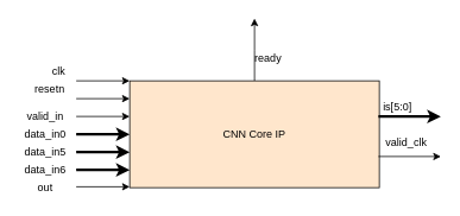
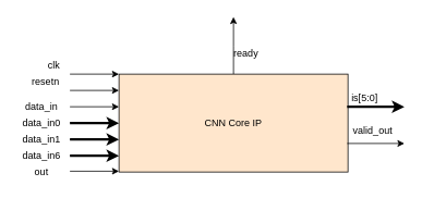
  <mxCell id="0" />
  <mxCell id="1" parent="0" />
  <mxCell id="2" style="edgeStyle=orthogonalEdgeStyle;rounded=0;orthogonalLoop=1;jettySize=auto;html=1;exitX=0.5;exitY=0;exitDx=0;exitDy=0;strokeWidth=1;" edge="1" parent="1" source="3"><mxGeometry relative="1" as="geometry"><mxPoint x="285" y="20" as="targetPoint" /></mxGeometry></mxCell>
  <mxCell id="3" value="CNN Core IP" style="rounded=0;whiteSpace=wrap;html=1;fillColor=#ffe6cc;" vertex="1" parent="1"><mxGeometry x="145" y="90" width="280" height="120" as="geometry" /></mxCell>
  <mxCell id="4" value="" style="endArrow=classic;html=1;rounded=0;strokeWidth=3;" edge="1" parent="1"><mxGeometry width="50" height="50" relative="1" as="geometry"><mxPoint x="424" y="130" as="sourcePoint" /><mxPoint x="494" y="130" as="targetPoint" /></mxGeometry></mxCell>
  <mxCell id="5" value="is[5:0]" style="text;html=1;align=center;verticalAlign=middle;resizable=0;points=[];autosize=1;strokeColor=none;fillColor=none;" vertex="1" parent="1"><mxGeometry x="420" y="110" width="50" height="20" as="geometry" /></mxCell>
  <mxCell id="6" value="" style="endArrow=classic;html=1;rounded=0;strokeWidth=1;" edge="1" parent="1"><mxGeometry width="50" height="50" relative="1" as="geometry"><mxPoint x="424" y="175" as="sourcePoint" /><mxPoint x="494" y="175" as="targetPoint" /></mxGeometry></mxCell>
- <mxCell id="7" value="valid_clk" style="text;html=1;align=center;verticalAlign=middle;resizable=0;points=[];autosize=1;strokeColor=none;fillColor=none;" vertex="1" parent="1"><mxGeometry x="425" y="150" width="60" height="20" as="geometry" /></mxCell>
+ <mxCell id="7" value="valid_out" style="text;html=1;align=center;verticalAlign=middle;resizable=0;points=[];autosize=1;strokeColor=none;fillColor=none;" vertex="1" parent="1"><mxGeometry x="425" y="150" width="60" height="20" as="geometry" /></mxCell>
  <mxCell id="8" value="ready" style="text;html=1;align=center;verticalAlign=middle;resizable=0;points=[];autosize=1;strokeColor=none;fillColor=none;" vertex="1" parent="1"><mxGeometry x="275" y="55" width="50" height="20" as="geometry" /></mxCell>
  <mxCell id="9" value="" style="endArrow=classic;html=1;rounded=0;strokeWidth=1;" edge="1" parent="1"><mxGeometry width="50" height="50" relative="1" as="geometry"><mxPoint x="85" y="110" as="sourcePoint" /><mxPoint x="145" y="110" as="targetPoint" /></mxGeometry></mxCell>
  <mxCell id="10" value="" style="endArrow=classic;html=1;rounded=0;strokeWidth=1;" edge="1" parent="1"><mxGeometry width="50" height="50" relative="1" as="geometry"><mxPoint x="85" y="130" as="sourcePoint" /><mxPoint x="145" y="130" as="targetPoint" /></mxGeometry></mxCell>
  <mxCell id="11" value="" style="endArrow=classic;html=1;rounded=0;strokeWidth=3;" edge="1" parent="1"><mxGeometry width="50" height="50" relative="1" as="geometry"><mxPoint x="85" y="150" as="sourcePoint" /><mxPoint x="145" y="150" as="targetPoint" /></mxGeometry></mxCell>
  <mxCell id="12" value="" style="endArrow=classic;html=1;rounded=0;strokeWidth=3;" edge="1" parent="1"><mxGeometry width="50" height="50" relative="1" as="geometry"><mxPoint x="85" y="170" as="sourcePoint" /><mxPoint x="145" y="170" as="targetPoint" /></mxGeometry></mxCell>
  <mxCell id="13" value="" style="endArrow=classic;html=1;rounded=0;strokeWidth=3;" edge="1" parent="1"><mxGeometry width="50" height="50" relative="1" as="geometry"><mxPoint x="85" y="190" as="sourcePoint" /><mxPoint x="145" y="190" as="targetPoint" /></mxGeometry></mxCell>
  <mxCell id="14" value="" style="endArrow=classic;html=1;rounded=0;strokeWidth=1;" edge="1" parent="1"><mxGeometry width="50" height="50" relative="1" as="geometry"><mxPoint x="85" y="209" as="sourcePoint" /><mxPoint x="145" y="209" as="targetPoint" /></mxGeometry></mxCell>
  <mxCell id="15" value="clk" style="text;html=1;align=center;verticalAlign=middle;resizable=0;points=[];autosize=1;strokeColor=none;fillColor=none;" vertex="1" parent="1"><mxGeometry x="50" y="70" width="30" height="20" as="geometry" /></mxCell>
  <mxCell id="16" value="resetn" style="text;html=1;align=center;verticalAlign=middle;resizable=0;points=[];autosize=1;strokeColor=none;fillColor=none;" vertex="1" parent="1"><mxGeometry x="30" y="90" width="50" height="20" as="geometry" /></mxCell>
- <mxCell id="17" value="valid_in" style="text;html=1;align=center;verticalAlign=middle;resizable=0;points=[];autosize=1;strokeColor=none;fillColor=none;" vertex="1" parent="1"><mxGeometry x="20" y="120" width="60" height="20" as="geometry" /></mxCell>
+ <mxCell id="17" value="data_in" style="text;html=1;align=center;verticalAlign=middle;resizable=0;points=[];autosize=1;strokeColor=none;fillColor=none;" vertex="1" parent="1"><mxGeometry x="20" y="120" width="60" height="20" as="geometry" /></mxCell>
  <mxCell id="18" value="data_in0" style="text;html=1;align=center;verticalAlign=middle;resizable=0;points=[];autosize=1;strokeColor=none;fillColor=none;" vertex="1" parent="1"><mxGeometry x="20" y="140" width="60" height="20" as="geometry" /></mxCell>
- <mxCell id="19" value="data_in5" style="text;html=1;align=center;verticalAlign=middle;resizable=0;points=[];autosize=1;strokeColor=none;fillColor=none;" vertex="1" parent="1"><mxGeometry x="20" y="160" width="60" height="20" as="geometry" /></mxCell>
+ <mxCell id="19" value="data_in1" style="text;html=1;align=center;verticalAlign=middle;resizable=0;points=[];autosize=1;strokeColor=none;fillColor=none;" vertex="1" parent="1"><mxGeometry x="20" y="160" width="60" height="20" as="geometry" /></mxCell>
  <mxCell id="20" value="data_in6" style="text;html=1;align=center;verticalAlign=middle;resizable=0;points=[];autosize=1;strokeColor=none;fillColor=none;" vertex="1" parent="1"><mxGeometry x="20" y="180" width="60" height="20" as="geometry" /></mxCell>
  <mxCell id="21" value="out" style="text;html=1;align=center;verticalAlign=middle;resizable=0;points=[];autosize=1;strokeColor=none;fillColor=none;" vertex="1" parent="1"><mxGeometry x="25" y="200" width="50" height="20" as="geometry" /></mxCell>
  <mxCell id="22" value="" style="endArrow=classic;html=1;rounded=0;strokeWidth=1;" edge="1" parent="1"><mxGeometry width="50" height="50" relative="1" as="geometry"><mxPoint x="85" y="90" as="sourcePoint" /><mxPoint x="145" y="90" as="targetPoint" /></mxGeometry></mxCell>
